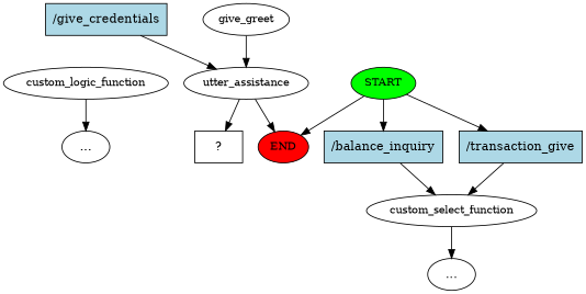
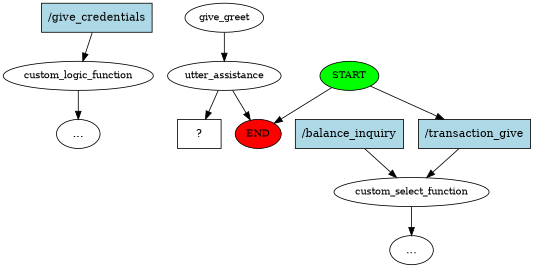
  digraph {
    n1 [fillcolor=green fontsize=12 label=START style=filled]
    n2 [fillcolor=red fontsize=12 label=END style=filled]
    n3 [fillcolor=lightblue label="/balance_inquiry" shape=rect style=filled]
    n4 [fillcolor=lightblue label="/transaction_give" shape=rect style=filled]
    n5 [fillcolor=lightblue label="/give_credentials" shape=rect style=filled]
    n6 [fontsize=12 label=custom_logic_function]
    n7 [fontsize=12 label=custom_select_function]
    n8 [label="..."]
    n9 [fontsize=12 label=give_greet]
    n10 [fontsize=12 label=utter_assistance]
    n11 [label="  ?  " shape=rect]
    n12 [label="..."]
    n1 -> n2
-   n1 -> n3
    n1 -> n4
    n3 -> n7
    n4 -> n7
-   n5 -> n10
+   n5 -> n6
    n6 -> n8
    n7 -> n12
    n9 -> n10
    n10 -> n2
    n10 -> n11
  }
